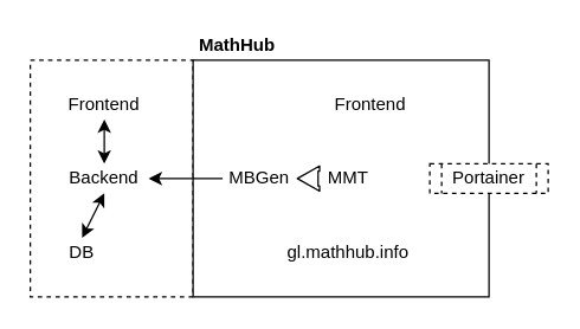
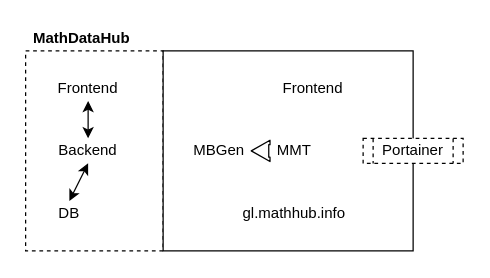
  <mxCell id="0" />
  <mxCell id="1" parent="0" />
  <mxCell id="2" value="" style="rounded=0;whiteSpace=wrap;html=1;dashed=1;" vertex="1" parent="1"><mxGeometry x="20" y="40" width="110" height="160" as="geometry" /></mxCell>
  <mxCell id="3" value="" style="rounded=0;whiteSpace=wrap;html=1;" vertex="1" parent="1"><mxGeometry x="130" y="40" width="200" height="160" as="geometry" /></mxCell>
- <mxCell id="4" value="&lt;b&gt;MathHub&lt;/b&gt;" style="text;html=1;strokeColor=none;fillColor=none;align=center;verticalAlign=middle;whiteSpace=wrap;rounded=0;" vertex="1" parent="1"><mxGeometry x="130" y="20" width="60" height="20" as="geometry" /></mxCell>
+ <mxCell id="5" value="MathDataHub" style="text;html=1;strokeColor=none;fillColor=none;align=center;verticalAlign=middle;whiteSpace=wrap;rounded=0;fontStyle=1" vertex="1" parent="1"><mxGeometry x="20" y="20" width="90" height="20" as="geometry" /></mxCell>
  <mxCell id="6" value="Frontend" style="text;html=1;strokeColor=none;fillColor=none;align=center;verticalAlign=middle;whiteSpace=wrap;rounded=0;" vertex="1" parent="1"><mxGeometry x="40" y="60" width="60" height="20" as="geometry" /></mxCell>
  <mxCell id="7" value="Frontend" style="text;html=1;strokeColor=none;fillColor=none;align=center;verticalAlign=middle;whiteSpace=wrap;rounded=0;" vertex="1" parent="1"><mxGeometry x="220" y="60" width="60" height="20" as="geometry" /></mxCell>
  <mxCell id="8" value="Backend" style="text;html=1;strokeColor=none;fillColor=none;align=center;verticalAlign=middle;whiteSpace=wrap;rounded=0;" vertex="1" parent="1"><mxGeometry x="40" y="110" width="60" height="20" as="geometry" /></mxCell>
  <mxCell id="9" value="" style="endArrow=classic;startArrow=classic;html=1;entryX=0.5;entryY=1;entryDx=0;entryDy=0;exitX=0.5;exitY=0;exitDx=0;exitDy=0;" edge="1" parent="1" source="8" target="6"><mxGeometry width="50" height="50" relative="1" as="geometry"><mxPoint x="10" y="390" as="sourcePoint" /><mxPoint x="60" y="340" as="targetPoint" /></mxGeometry></mxCell>
  <mxCell id="10" value="DB" style="text;html=1;strokeColor=none;fillColor=none;align=center;verticalAlign=middle;whiteSpace=wrap;rounded=0;" vertex="1" parent="1"><mxGeometry x="25" y="160" width="60" height="20" as="geometry" /></mxCell>
  <mxCell id="11" value="" style="endArrow=classic;startArrow=classic;html=1;entryX=0.5;entryY=1;entryDx=0;entryDy=0;exitX=0.5;exitY=0;exitDx=0;exitDy=0;" edge="1" parent="1" source="10" target="8"><mxGeometry width="50" height="50" relative="1" as="geometry"><mxPoint x="50" y="150" as="sourcePoint" /><mxPoint x="60" y="340" as="targetPoint" /></mxGeometry></mxCell>
  <mxCell id="12" value="MMT" style="text;html=1;strokeColor=none;fillColor=none;align=center;verticalAlign=middle;whiteSpace=wrap;rounded=0;" vertex="1" parent="1"><mxGeometry x="215" y="110" width="40" height="20" as="geometry" /></mxCell>
  <mxCell id="13" value="gl.mathhub.info" style="text;html=1;strokeColor=none;fillColor=none;align=center;verticalAlign=middle;whiteSpace=wrap;rounded=0;" vertex="1" parent="1"><mxGeometry x="185" y="160" width="100" height="20" as="geometry" /></mxCell>
  <mxCell id="14" value="MBGen" style="text;html=1;strokeColor=none;fillColor=none;align=center;verticalAlign=middle;whiteSpace=wrap;rounded=0;" vertex="1" parent="1"><mxGeometry x="150" y="110" width="50" height="20" as="geometry" /></mxCell>
  <mxCell id="15" value="" style="shape=flexArrow;endArrow=classic;html=1;entryX=1;entryY=0.5;entryDx=0;entryDy=0;exitX=0;exitY=0.5;exitDx=0;exitDy=0;endWidth=6;endSize=4.67;" edge="1" parent="1" source="12" target="14"><mxGeometry width="50" height="50" relative="1" as="geometry"><mxPoint x="10" y="390" as="sourcePoint" /><mxPoint x="60" y="340" as="targetPoint" /></mxGeometry></mxCell>
- <mxCell id="16" value="" style="endArrow=classic;html=1;exitX=0;exitY=0.5;exitDx=0;exitDy=0;entryX=1;entryY=0.5;entryDx=0;entryDy=0;" edge="1" parent="1" source="14" target="8"><mxGeometry width="50" height="50" relative="1" as="geometry"><mxPoint x="10" y="390" as="sourcePoint" /><mxPoint x="60" y="340" as="targetPoint" /></mxGeometry></mxCell>
  <mxCell id="17" value="Portainer" style="shape=process;whiteSpace=wrap;html=1;backgroundOutline=1;dashed=1;" vertex="1" parent="1"><mxGeometry x="290" y="110" width="80" height="20" as="geometry" /></mxCell>
